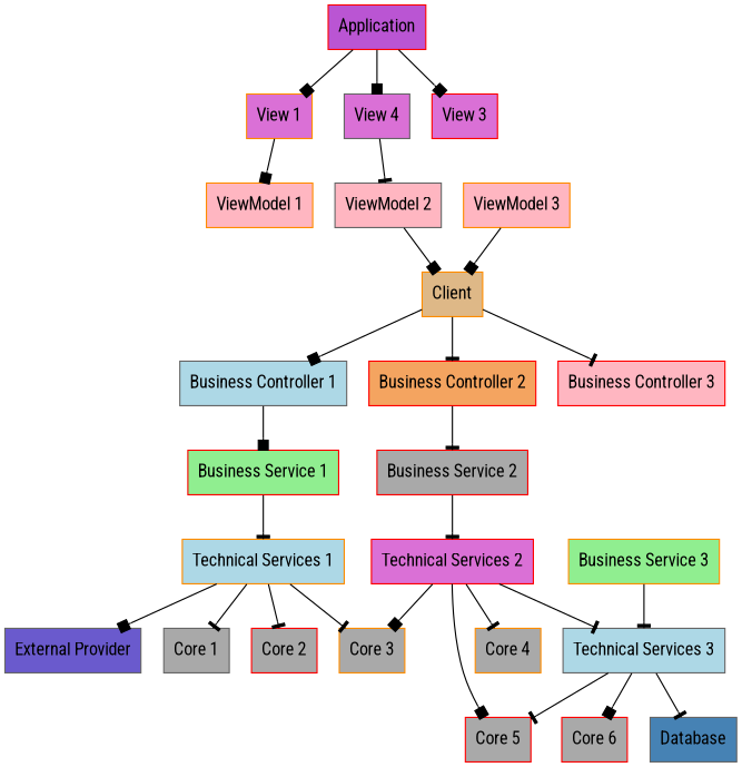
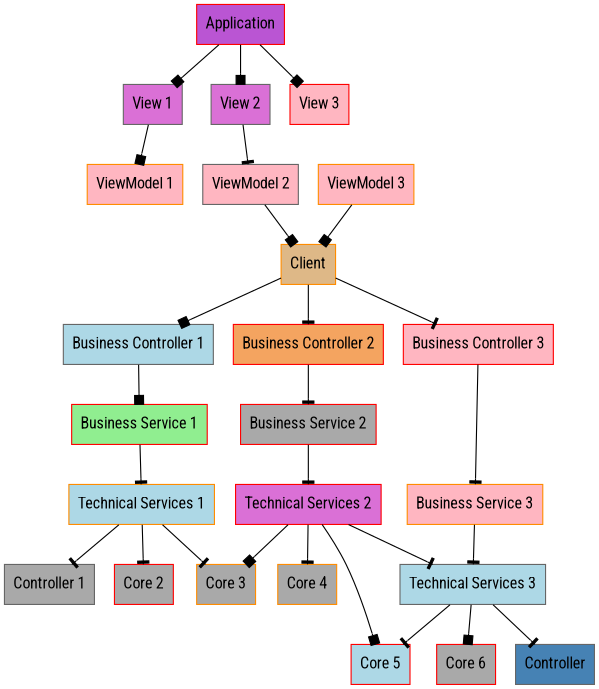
  digraph {
    fontname="Roboto Condensed"
    node [color=red fillcolor=darkgrey fontname="Roboto Condensed" shape=box style=filled]
    edge [arrowhead=tee fontname="Roboto Condensed"]
    n1 [fillcolor=mediumorchid height=0.5 label=Application width=0.5]
-   n2 [color=darkorange fillcolor=orchid height=0.5 label="View 1" width=0.5]
-   n3 [color=gray40 fillcolor=orchid height=0.5 label="View 4" width=0.5]
-   n4 [fillcolor=orchid height=0.5 label="View 3" width=0.5]
+   n2 [color=gray40 fillcolor=orchid height=0.5 label="View 1" width=0.5]
+   n3 [color=gray40 fillcolor=orchid height=0.5 label="View 2" width=0.5]
+   n4 [fillcolor=lightpink height=0.5 label="View 3" width=0.5]
    n5 [color=darkorange fillcolor=lightpink height=0.5 label="ViewModel 1" width=0.5]
    n6 [color=gray40 fillcolor=lightpink height=0.5 label="ViewModel 2" width=0.5]
    n7 [color=darkorange fillcolor=burlywood height=0.5 label=Client width=0.5]
    n8 [color=darkorange fillcolor=lightpink height=0.5 label="ViewModel 3" width=0.5]
    n9 [color=gray40 fillcolor=lightblue height=0.5 label="Business Controller 1" width=0.5]
    n10 [fillcolor=sandybrown height=0.5 label="Business Controller 2" width=0.5]
    n11 [fillcolor=lightpink height=0.5 label="Business Controller 3" width=0.5]
    n12 [fillcolor=lightgreen height=0.5 label="Business Service 1" width=0.5]
    n13 [height=0.5 label="Business Service 2" width=0.5]
-   n14 [color=darkorange fillcolor=lightgreen height=0.5 label="Business Service 3" width=0.5]
+   n14 [color=darkorange fillcolor=lightpink height=0.5 label="Business Service 3" width=0.5]
    n15 [color=darkorange fillcolor=lightblue height=0.5 label="Technical Services 1" width=0.5]
    n16 [fillcolor=orchid height=0.5 label="Technical Services 2" width=0.5]
    n17 [color=gray40 fillcolor=lightblue height=0.5 label="Technical Services 3" width=0.5]
-   n18 [color=gray40 fillcolor=slateblue height=0.5 label="External Provider" width=0.5]
-   n19 [color=gray40 height=0.5 label="Core 1" width=0.5]
+   n19 [color=gray40 height=0.5 label="Controller 1" width=0.5]
    n20 [height=0.5 label="Core 2" width=0.5]
    n21 [color=darkorange height=0.5 label="Core 3" width=0.5]
    n22 [color=darkorange height=0.5 label="Core 4" width=0.5]
-   n23 [height=0.5 label="Core 5" width=0.5]
+   n23 [fillcolor=lightblue height=0.5 label="Core 5" width=0.5]
    n24 [height=0.5 label="Core 6" width=0.5]
-   n25 [color=gray40 fillcolor=steelblue height=0.5 label=Database width=0.5]
+   n25 [color=gray40 fillcolor=steelblue height=0.5 label=Controller width=0.5]
    n1 -> n2 [arrowhead=box]
    n1 -> n3 [arrowhead=box]
    n1 -> n4 [arrowhead=box]
    n2 -> n5 [arrowhead=box]
    n3 -> n6
    n6 -> n7 [arrowhead=box]
    n7 -> n9 [arrowhead=box]
    n7 -> n10
    n7 -> n11
    n8 -> n7 [arrowhead=box]
    n9 -> n12 [arrowhead=box]
    n10 -> n13
+   n11 -> n14
    n12 -> n15
    n13 -> n16
    n14 -> n17
-   n15 -> n18 [arrowhead=box]
    n15 -> n19
    n15 -> n20
    n15 -> n21
    n16 -> n17
    n16 -> n21 [arrowhead=box]
    n16 -> n22
    n16 -> n23 [arrowhead=box]
    n17 -> n23
    n17 -> n24 [arrowhead=box]
    n17 -> n25
  }
